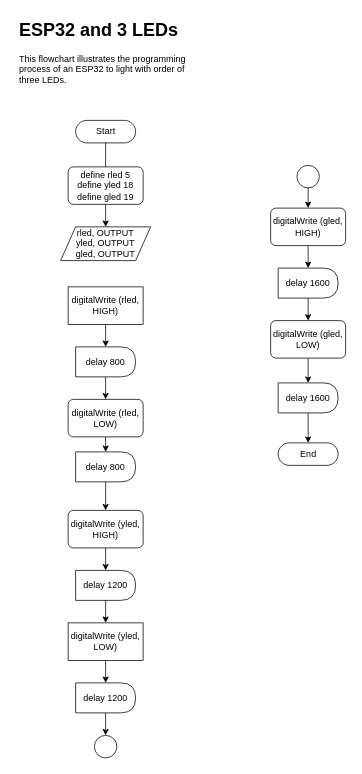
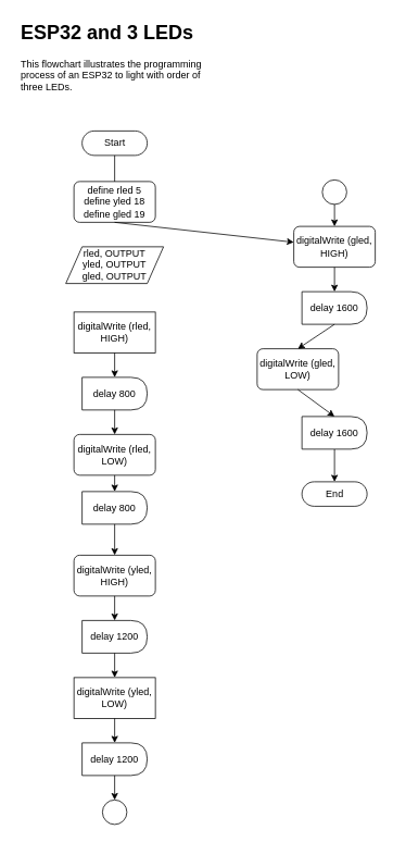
  <mxCell id="0" />
  <mxCell id="1" parent="0" />
  <mxCell id="2" value="Start" style="html=1;dashed=0;whitespace=wrap;shape=mxgraph.dfd.start" vertex="1" parent="1"><mxGeometry x="100" y="160" width="80" height="30" as="geometry" /></mxCell>
  <mxCell id="3" value="End" style="html=1;dashed=0;whitespace=wrap;shape=mxgraph.dfd.start" vertex="1" parent="1"><mxGeometry x="370" y="590" width="80" height="30" as="geometry" /></mxCell>
  <mxCell id="4" value="rled, OUTPUT&lt;br&gt;yled, OUTPUT&lt;br&gt;gled, OUTPUT" style="shape=parallelogram;perimeter=parallelogramPerimeter;whiteSpace=wrap;html=1;fixedSize=1;" vertex="1" parent="1"><mxGeometry x="80" y="301.99" width="120" height="45" as="geometry" /></mxCell>
  <mxCell id="5" value="define rled 5&lt;br&gt;define yled 18&lt;br&gt;define gled 19" style="rounded=1;whiteSpace=wrap;html=1;absoluteArcSize=1;arcSize=14;strokeWidth=1;" vertex="1" parent="1"><mxGeometry x="90" y="221.99" width="100" height="50" as="geometry" /></mxCell>
  <mxCell id="6" value="digitalWrite (rled, HIGH)" style="whiteSpace=wrap;html=1;absoluteArcSize=1;arcSize=14;strokeWidth=1;rounded=0;" vertex="1" parent="1"><mxGeometry x="90" y="381.99" width="100" height="50" as="geometry" /></mxCell>
  <mxCell id="7" value="delay 800" style="shape=delay;whiteSpace=wrap;html=1;strokeWidth=1;" vertex="1" parent="1"><mxGeometry x="100" y="461.99" width="80" height="40" as="geometry" /></mxCell>
  <mxCell id="8" value="digitalWrite (rled, LOW)" style="rounded=1;whiteSpace=wrap;html=1;absoluteArcSize=1;arcSize=14;strokeWidth=1;" vertex="1" parent="1"><mxGeometry x="90" y="531.99" width="100" height="50" as="geometry" /></mxCell>
  <mxCell id="9" value="delay 800" style="shape=delay;whiteSpace=wrap;html=1;strokeWidth=1;" vertex="1" parent="1"><mxGeometry x="100" y="601.99" width="80" height="40" as="geometry" /></mxCell>
  <mxCell id="10" value="" style="endArrow=none;html=1;rounded=0;entryX=0.5;entryY=0;entryDx=0;entryDy=0;exitX=0.5;exitY=0.5;exitDx=0;exitDy=15;exitPerimeter=0;" edge="1" parent="1" source="2" target="5"><mxGeometry width="50" height="50" relative="1" as="geometry"><mxPoint x="140" y="150" as="sourcePoint" /><mxPoint x="430" y="341.99" as="targetPoint" /></mxGeometry></mxCell>
- <mxCell id="11" value="" style="endArrow=classic;html=1;rounded=0;exitX=0.5;exitY=1;exitDx=0;exitDy=0;entryX=0.5;entryY=0;entryDx=0;entryDy=0;" edge="1" parent="1" source="5" target="4"><mxGeometry width="50" height="50" relative="1" as="geometry"><mxPoint x="150" y="201.99" as="sourcePoint" /><mxPoint x="150" y="231.99" as="targetPoint" /></mxGeometry></mxCell>
+ <mxCell id="11" value="" style="endArrow=classic;html=1;rounded=0;exitX=0.5;exitY=1;exitDx=0;exitDy=0;" edge="1" parent="1" source="5" target="28"><mxGeometry width="50" height="50" relative="1" as="geometry"><mxPoint x="150" y="201.99" as="sourcePoint" /><mxPoint x="150" y="231.99" as="targetPoint" /></mxGeometry></mxCell>
  <mxCell id="12" value="" style="endArrow=classic;html=1;rounded=0;exitX=0.5;exitY=1;exitDx=0;exitDy=0;entryX=0.5;entryY=0;entryDx=0;entryDy=0;" edge="1" parent="1" source="6" target="7"><mxGeometry width="50" height="50" relative="1" as="geometry"><mxPoint x="170" y="221.99" as="sourcePoint" /><mxPoint x="170" y="251.99" as="targetPoint" /></mxGeometry></mxCell>
  <mxCell id="13" value="" style="endArrow=classic;html=1;rounded=0;exitX=0.5;exitY=1;exitDx=0;exitDy=0;entryX=0.5;entryY=0;entryDx=0;entryDy=0;" edge="1" parent="1" source="7" target="8"><mxGeometry width="50" height="50" relative="1" as="geometry"><mxPoint x="180" y="231.99" as="sourcePoint" /><mxPoint x="180" y="261.99" as="targetPoint" /></mxGeometry></mxCell>
  <mxCell id="14" value="" style="endArrow=classic;html=1;rounded=0;exitX=0.5;exitY=1;exitDx=0;exitDy=0;entryX=0.5;entryY=0;entryDx=0;entryDy=0;" edge="1" parent="1" source="8" target="9"><mxGeometry width="50" height="50" relative="1" as="geometry"><mxPoint x="190" y="241.99" as="sourcePoint" /><mxPoint x="190" y="271.99" as="targetPoint" /></mxGeometry></mxCell>
  <mxCell id="15" value="" style="endArrow=classic;html=1;rounded=0;exitX=0.5;exitY=1;exitDx=0;exitDy=0;entryX=0.5;entryY=0;entryDx=0;entryDy=0;" edge="1" parent="1" source="9" target="17"><mxGeometry width="50" height="50" relative="1" as="geometry"><mxPoint x="200" y="251.99" as="sourcePoint" /><mxPoint x="140" y="670" as="targetPoint" /></mxGeometry></mxCell>
  <mxCell id="16" value="&lt;h1&gt;ESP32 and 3 LEDs&lt;/h1&gt;&lt;p&gt;This flowchart illustrates the programming process of an ESP32 to light with order of three LEDs.&lt;/p&gt;" style="text;html=1;strokeColor=none;fillColor=none;spacing=5;spacingTop=-20;whiteSpace=wrap;overflow=hidden;rounded=0;" vertex="1" parent="1"><mxGeometry x="20" y="20" width="250" height="110" as="geometry" /></mxCell>
  <mxCell id="17" value="digitalWrite (yled, HIGH)" style="rounded=1;whiteSpace=wrap;html=1;absoluteArcSize=1;arcSize=14;strokeWidth=1;" vertex="1" parent="1"><mxGeometry x="90" y="680" width="100" height="50" as="geometry" /></mxCell>
  <mxCell id="18" value="delay 1200" style="shape=delay;whiteSpace=wrap;html=1;strokeWidth=1;" vertex="1" parent="1"><mxGeometry x="100" y="760" width="80" height="40" as="geometry" /></mxCell>
  <mxCell id="19" value="digitalWrite (yled, LOW)" style="whiteSpace=wrap;html=1;absoluteArcSize=1;arcSize=14;strokeWidth=1;rounded=0;" vertex="1" parent="1"><mxGeometry x="90" y="830" width="100" height="50" as="geometry" /></mxCell>
  <mxCell id="20" value="delay 1200" style="shape=delay;whiteSpace=wrap;html=1;strokeWidth=1;" vertex="1" parent="1"><mxGeometry x="100" y="910" width="80" height="40" as="geometry" /></mxCell>
  <mxCell id="21" value="" style="endArrow=classic;html=1;rounded=0;exitX=0.5;exitY=1;exitDx=0;exitDy=0;entryX=0.5;entryY=0;entryDx=0;entryDy=0;" edge="1" parent="1" source="17" target="18"><mxGeometry width="50" height="50" relative="1" as="geometry"><mxPoint x="170" y="520" as="sourcePoint" /><mxPoint x="170" y="550" as="targetPoint" /></mxGeometry></mxCell>
  <mxCell id="22" value="" style="endArrow=classic;html=1;rounded=0;exitX=0.5;exitY=1;exitDx=0;exitDy=0;entryX=0.5;entryY=0;entryDx=0;entryDy=0;" edge="1" parent="1" source="18" target="19"><mxGeometry width="50" height="50" relative="1" as="geometry"><mxPoint x="180" y="530" as="sourcePoint" /><mxPoint x="180" y="560" as="targetPoint" /></mxGeometry></mxCell>
  <mxCell id="23" value="" style="endArrow=classic;html=1;rounded=0;exitX=0.5;exitY=1;exitDx=0;exitDy=0;entryX=0.5;entryY=0;entryDx=0;entryDy=0;" edge="1" parent="1" source="19" target="20"><mxGeometry width="50" height="50" relative="1" as="geometry"><mxPoint x="190" y="540" as="sourcePoint" /><mxPoint x="190" y="570" as="targetPoint" /></mxGeometry></mxCell>
  <mxCell id="24" value="" style="verticalLabelPosition=bottom;verticalAlign=top;html=1;shape=mxgraph.flowchart.on-page_reference;" vertex="1" parent="1"><mxGeometry x="125" y="980" width="30" height="30" as="geometry" /></mxCell>
  <mxCell id="25" value="" style="endArrow=classic;html=1;rounded=0;exitX=0.5;exitY=1;exitDx=0;exitDy=0;entryX=0.5;entryY=0;entryDx=0;entryDy=0;entryPerimeter=0;" edge="1" parent="1" source="20" target="24"><mxGeometry width="50" height="50" relative="1" as="geometry"><mxPoint x="150" y="810" as="sourcePoint" /><mxPoint x="150" y="840" as="targetPoint" /></mxGeometry></mxCell>
  <mxCell id="26" value="" style="verticalLabelPosition=bottom;verticalAlign=top;html=1;shape=mxgraph.flowchart.on-page_reference;" vertex="1" parent="1"><mxGeometry x="395" y="220" width="30" height="30" as="geometry" /></mxCell>
  <mxCell id="27" value="" style="endArrow=classic;html=1;rounded=0;exitX=0.5;exitY=1;exitDx=0;exitDy=0;exitPerimeter=0;entryX=0.5;entryY=0;entryDx=0;entryDy=0;" edge="1" parent="1" source="26" target="28"><mxGeometry width="50" height="50" relative="1" as="geometry"><mxPoint x="150" y="357" as="sourcePoint" /><mxPoint x="270" y="280" as="targetPoint" /></mxGeometry></mxCell>
  <mxCell id="28" value="digitalWrite (gled, HIGH)" style="rounded=1;whiteSpace=wrap;html=1;absoluteArcSize=1;arcSize=14;strokeWidth=1;" vertex="1" parent="1"><mxGeometry x="360" y="276.99" width="100" height="50" as="geometry" /></mxCell>
  <mxCell id="29" value="delay 1600" style="shape=delay;whiteSpace=wrap;html=1;strokeWidth=1;" vertex="1" parent="1"><mxGeometry x="370" y="356.99" width="80" height="40" as="geometry" /></mxCell>
- <mxCell id="30" value="digitalWrite (gled, LOW)" style="rounded=1;whiteSpace=wrap;html=1;absoluteArcSize=1;arcSize=14;strokeWidth=1;" vertex="1" parent="1"><mxGeometry x="360" y="426.99" width="100" height="50" as="geometry" /></mxCell>
+ <mxCell id="30" value="digitalWrite (gled, LOW)" style="rounded=1;whiteSpace=wrap;html=1;absoluteArcSize=1;arcSize=14;strokeWidth=1;" vertex="1" parent="1"><mxGeometry x="315" y="426.99" width="100" height="50" as="geometry" /></mxCell>
  <mxCell id="31" style="edgeStyle=orthogonalEdgeStyle;rounded=0;orthogonalLoop=1;jettySize=auto;html=1;exitX=0.5;exitY=1;exitDx=0;exitDy=0;entryX=0.5;entryY=0.5;entryDx=0;entryDy=-15;entryPerimeter=0;" edge="1" parent="1" source="32" target="3"><mxGeometry relative="1" as="geometry" /></mxCell>
  <mxCell id="32" value="delay 1600" style="shape=delay;whiteSpace=wrap;html=1;strokeWidth=1;" vertex="1" parent="1"><mxGeometry x="370" y="510" width="80" height="40" as="geometry" /></mxCell>
  <mxCell id="33" value="" style="endArrow=classic;html=1;rounded=0;exitX=0.5;exitY=1;exitDx=0;exitDy=0;entryX=0.5;entryY=0;entryDx=0;entryDy=0;" edge="1" parent="1" source="28" target="29"><mxGeometry width="50" height="50" relative="1" as="geometry"><mxPoint x="440" y="116.99" as="sourcePoint" /><mxPoint x="440" y="146.99" as="targetPoint" /></mxGeometry></mxCell>
  <mxCell id="34" value="" style="endArrow=classic;html=1;rounded=0;exitX=0.5;exitY=1;exitDx=0;exitDy=0;entryX=0.5;entryY=0;entryDx=0;entryDy=0;" edge="1" parent="1" source="29" target="30"><mxGeometry width="50" height="50" relative="1" as="geometry"><mxPoint x="450" y="126.99" as="sourcePoint" /><mxPoint x="450" y="156.99" as="targetPoint" /></mxGeometry></mxCell>
  <mxCell id="35" value="" style="endArrow=classic;html=1;rounded=0;exitX=0.5;exitY=1;exitDx=0;exitDy=0;entryX=0.5;entryY=0;entryDx=0;entryDy=0;" edge="1" parent="1" source="30" target="32"><mxGeometry width="50" height="50" relative="1" as="geometry"><mxPoint x="460" y="136.99" as="sourcePoint" /><mxPoint x="460" y="166.99" as="targetPoint" /></mxGeometry></mxCell>
